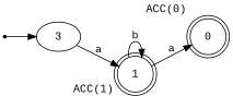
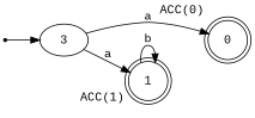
  digraph {
    fontname="Liberation Mono"
    rankdir=LR
    node [fontname="Liberation Mono" shape=doublecircle]
    edge [fontname="Liberation Mono"]
    start [shape=point]
    3 [shape=""]
    0 [xlabel="ACC(0)"]
    1 [xlabel="ACC(1)"]
    start -> 3
-   1 -> 0 [label=a]
+   3 -> 0 [label=a]
    3 -> 1 [label=a]
    1 -> 1 [label=b]
  }
